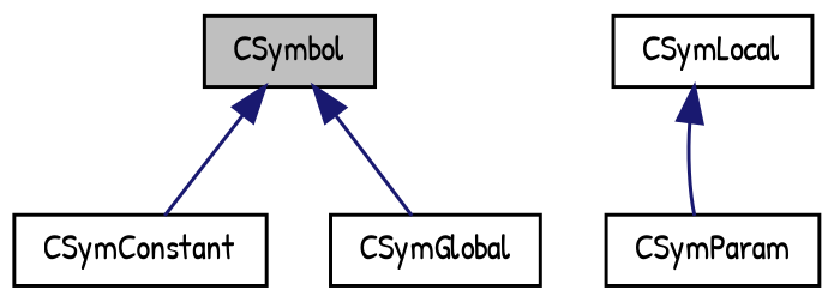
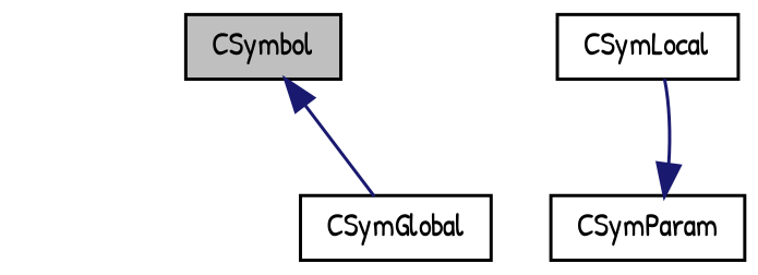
  digraph {
    fontname="Patrick Hand"
    node [color=black fillcolor=white fontname="Patrick Hand" fontsize=10 shape=record style=filled]
    edge [color=midnightblue dir=back fontname="Patrick Hand" fontsize=10 labelfontname=Helvetica labelfontsize=10 style=solid]
    n1 [fillcolor=grey75 fontcolor=black height=0.2 label=CSymbol width=0.4]
-   n2 [height=0.2 label=CSymConstant width=0.4]
    n3 [height=0.2 label=CSymGlobal width=0.4]
    n4 [height=0.2 label=CSymLocal width=0.4]
    n5 [height=0.2 label=CSymParam width=0.4]
-   n1 -> n2
    n1 -> n3
-   n4 -> n5
+   n5 -> n4
  }
